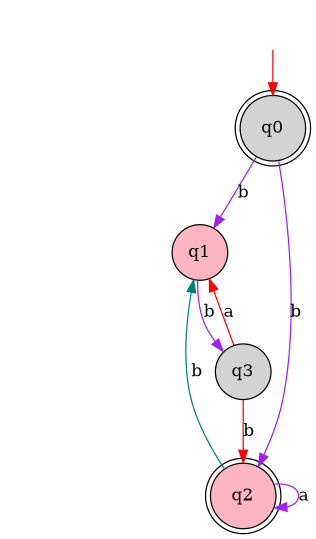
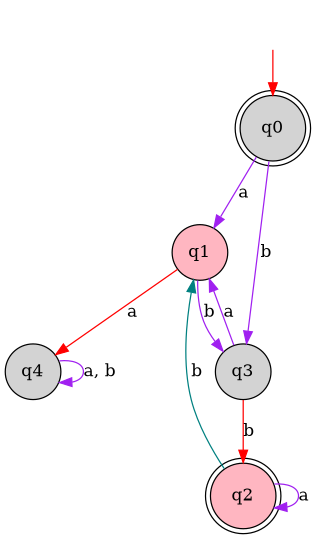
  digraph {
    node [fillcolor=lightgrey shape=circle style=filled]
    edge [color=purple]
    q1 [fillcolor=lightpink]
    q3
+   q4
    q2 [fillcolor=lightpink shape=doublecircle]
    _nil [style=invis fillcolor="" shape=""]
    q0 [shape=doublecircle]
    q1 -> q3 [label=b]
-   q3 -> q1 [color=red label=a]
+   q1 -> q4 [color=red label=a]
+   q3 -> q1 [label=a]
    q3 -> q2 [color=red label=b]
+   q4 -> q4 [label="a, b"]
    q2 -> q1 [color=teal label=b]
    q2 -> q2 [label=a]
    _nil -> q0 [color=red]
-   q0 -> q1 [label=b]
-   q0 -> q2 [label=b]
+   q0 -> q1 [label=a]
+   q0 -> q3 [label=b]
  }
